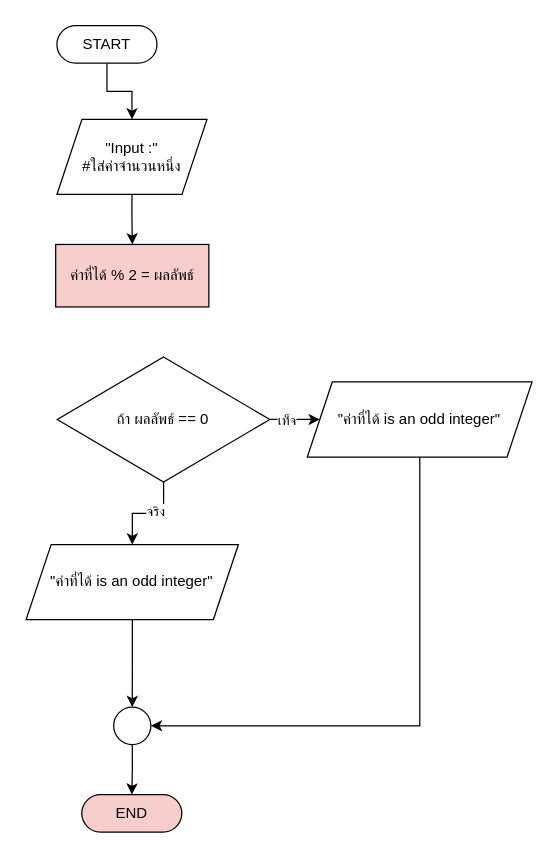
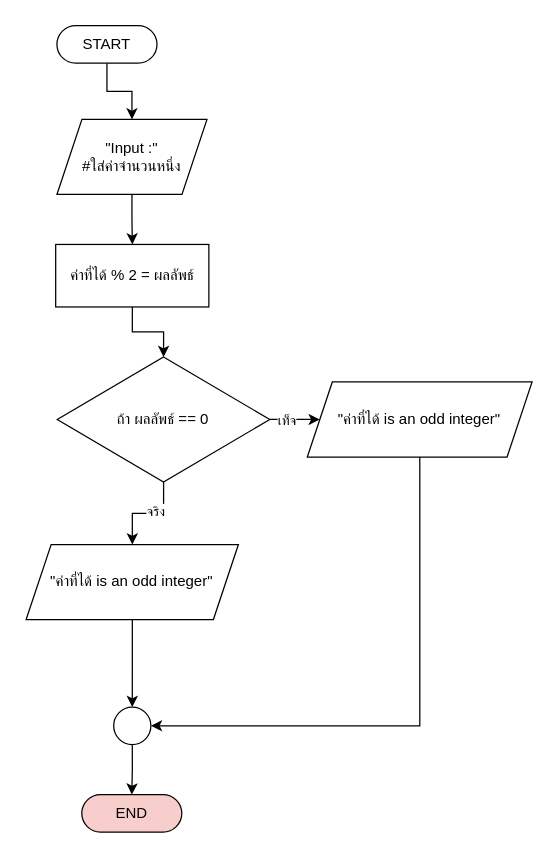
  <mxCell id="0" />
  <mxCell id="1" parent="0" />
  <mxCell id="2" style="edgeStyle=orthogonalEdgeStyle;rounded=0;orthogonalLoop=1;jettySize=auto;html=1;entryX=0.5;entryY=0;entryDx=0;entryDy=0;" edge="1" parent="1" source="3" target="5"><mxGeometry relative="1" as="geometry"><mxPoint x="105" y="95" as="targetPoint" /></mxGeometry></mxCell>
  <mxCell id="3" value="START" style="rounded=1;whiteSpace=wrap;html=1;arcSize=50;" vertex="1" parent="1"><mxGeometry x="45" y="20" width="80" height="30" as="geometry" /></mxCell>
  <mxCell id="4" value="" style="edgeStyle=orthogonalEdgeStyle;rounded=0;orthogonalLoop=1;jettySize=auto;html=1;" edge="1" parent="1" source="5" target="12"><mxGeometry relative="1" as="geometry" /></mxCell>
  <mxCell id="5" value="&quot;Input :&quot;&lt;div&gt;#ใส่ค่าจำนวนหนึ่ง&lt;/div&gt;" style="shape=parallelogram;perimeter=parallelogramPerimeter;whiteSpace=wrap;html=1;fixedSize=1;" vertex="1" parent="1"><mxGeometry x="45" y="95" width="120" height="60" as="geometry" /></mxCell>
  <mxCell id="6" value="" style="edgeStyle=orthogonalEdgeStyle;rounded=0;orthogonalLoop=1;jettySize=auto;html=1;" edge="1" parent="1" source="10" target="14"><mxGeometry relative="1" as="geometry" /></mxCell>
  <mxCell id="7" value="จริง" style="edgeLabel;html=1;align=center;verticalAlign=middle;resizable=0;points=[];" vertex="1" connectable="0" parent="6"><mxGeometry x="-0.16" y="-2" relative="1" as="geometry"><mxPoint as="offset" /></mxGeometry></mxCell>
  <mxCell id="8" value="" style="edgeStyle=orthogonalEdgeStyle;rounded=0;orthogonalLoop=1;jettySize=auto;html=1;" edge="1" parent="1" source="10" target="16"><mxGeometry relative="1" as="geometry" /></mxCell>
  <mxCell id="9" value="เท็จ" style="edgeLabel;html=1;align=center;verticalAlign=middle;resizable=0;points=[];" vertex="1" connectable="0" parent="8"><mxGeometry x="-0.088" relative="1" as="geometry"><mxPoint as="offset" /></mxGeometry></mxCell>
  <mxCell id="10" value="ถ้า ผลลัพธ์ == 0" style="rhombus;whiteSpace=wrap;html=1;" vertex="1" parent="1"><mxGeometry x="45.25" y="285" width="170" height="100" as="geometry" /></mxCell>
- <mxCell id="12" value="ค่าที่ได้ % 2 = ผลลัพธ์" style="rounded=1;whiteSpace=wrap;html=1;arcSize=0;fillColor=#f8cecc;" vertex="1" parent="1"><mxGeometry x="44" y="195" width="122.5" height="50" as="geometry" /></mxCell>
+ <mxCell id="11" value="" style="edgeStyle=orthogonalEdgeStyle;rounded=0;orthogonalLoop=1;jettySize=auto;html=1;" edge="1" parent="1" source="12" target="10"><mxGeometry relative="1" as="geometry" /></mxCell>
+ <mxCell id="12" value="ค่าที่ได้ % 2 = ผลลัพธ์" style="rounded=1;whiteSpace=wrap;html=1;arcSize=0;" vertex="1" parent="1"><mxGeometry x="44" y="195" width="122.5" height="50" as="geometry" /></mxCell>
  <mxCell id="13" value="" style="edgeStyle=orthogonalEdgeStyle;rounded=0;orthogonalLoop=1;jettySize=auto;html=1;" edge="1" parent="1" source="14" target="19"><mxGeometry relative="1" as="geometry" /></mxCell>
  <mxCell id="14" value="&quot;ค่าที่ได้ is an odd integer&quot;" style="shape=parallelogram;perimeter=parallelogramPerimeter;whiteSpace=wrap;html=1;fixedSize=1;" vertex="1" parent="1"><mxGeometry x="20.38" y="435" width="169.75" height="60" as="geometry" /></mxCell>
  <mxCell id="15" style="edgeStyle=orthogonalEdgeStyle;rounded=0;orthogonalLoop=1;jettySize=auto;html=1;entryX=1;entryY=0.5;entryDx=0;entryDy=0;" edge="1" parent="1" source="16" target="19"><mxGeometry relative="1" as="geometry"><Array as="points"><mxPoint x="335" y="580" /></Array></mxGeometry></mxCell>
  <mxCell id="16" value="&quot;ค่าที่ได้ is an odd integer&quot;" style="shape=parallelogram;perimeter=parallelogramPerimeter;whiteSpace=wrap;html=1;fixedSize=1;" vertex="1" parent="1"><mxGeometry x="245.25" y="305" width="179.75" height="60" as="geometry" /></mxCell>
  <mxCell id="17" value="END" style="rounded=1;whiteSpace=wrap;html=1;arcSize=50;fillColor=#f8cecc;" vertex="1" parent="1"><mxGeometry x="64.87" y="635" width="80" height="30" as="geometry" /></mxCell>
  <mxCell id="18" value="" style="edgeStyle=orthogonalEdgeStyle;rounded=0;orthogonalLoop=1;jettySize=auto;html=1;" edge="1" parent="1" source="19" target="17"><mxGeometry relative="1" as="geometry" /></mxCell>
  <mxCell id="19" value="" style="ellipse;whiteSpace=wrap;html=1;" vertex="1" parent="1"><mxGeometry x="90.39" y="565" width="29.74" height="30" as="geometry" /></mxCell>
